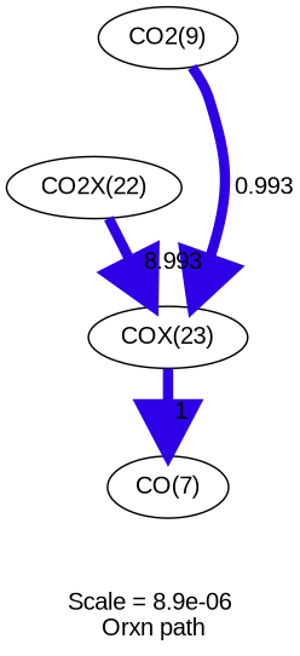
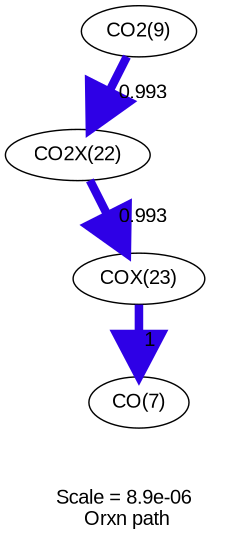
  digraph {
    fontname="Liberation Sans"
    label="Scale = 8.9e-06\l Orxn path"
    node [fontname="Liberation Sans"]
    edge [arrowsize=3 color="0.7, 1.49, 0.9" fontname="Liberation Sans" penwidth=5.99]
    n1 [label="CO2(9)"]
    n2 [label="CO2X(22)"]
    n3 [label="COX(23)"]
    n4 [label="CO(7)"]
-   n1 -> n3 [label=" 0.993"]
-   n2 -> n3 [label=" 8.993"]
+   n1 -> n2 [label=" 0.993"]
+   n2 -> n3 [label=" 0.993"]
    n3 -> n4 [color="0.7, 1.5, 0.9" label=" 1" penwidth=6]
  }
